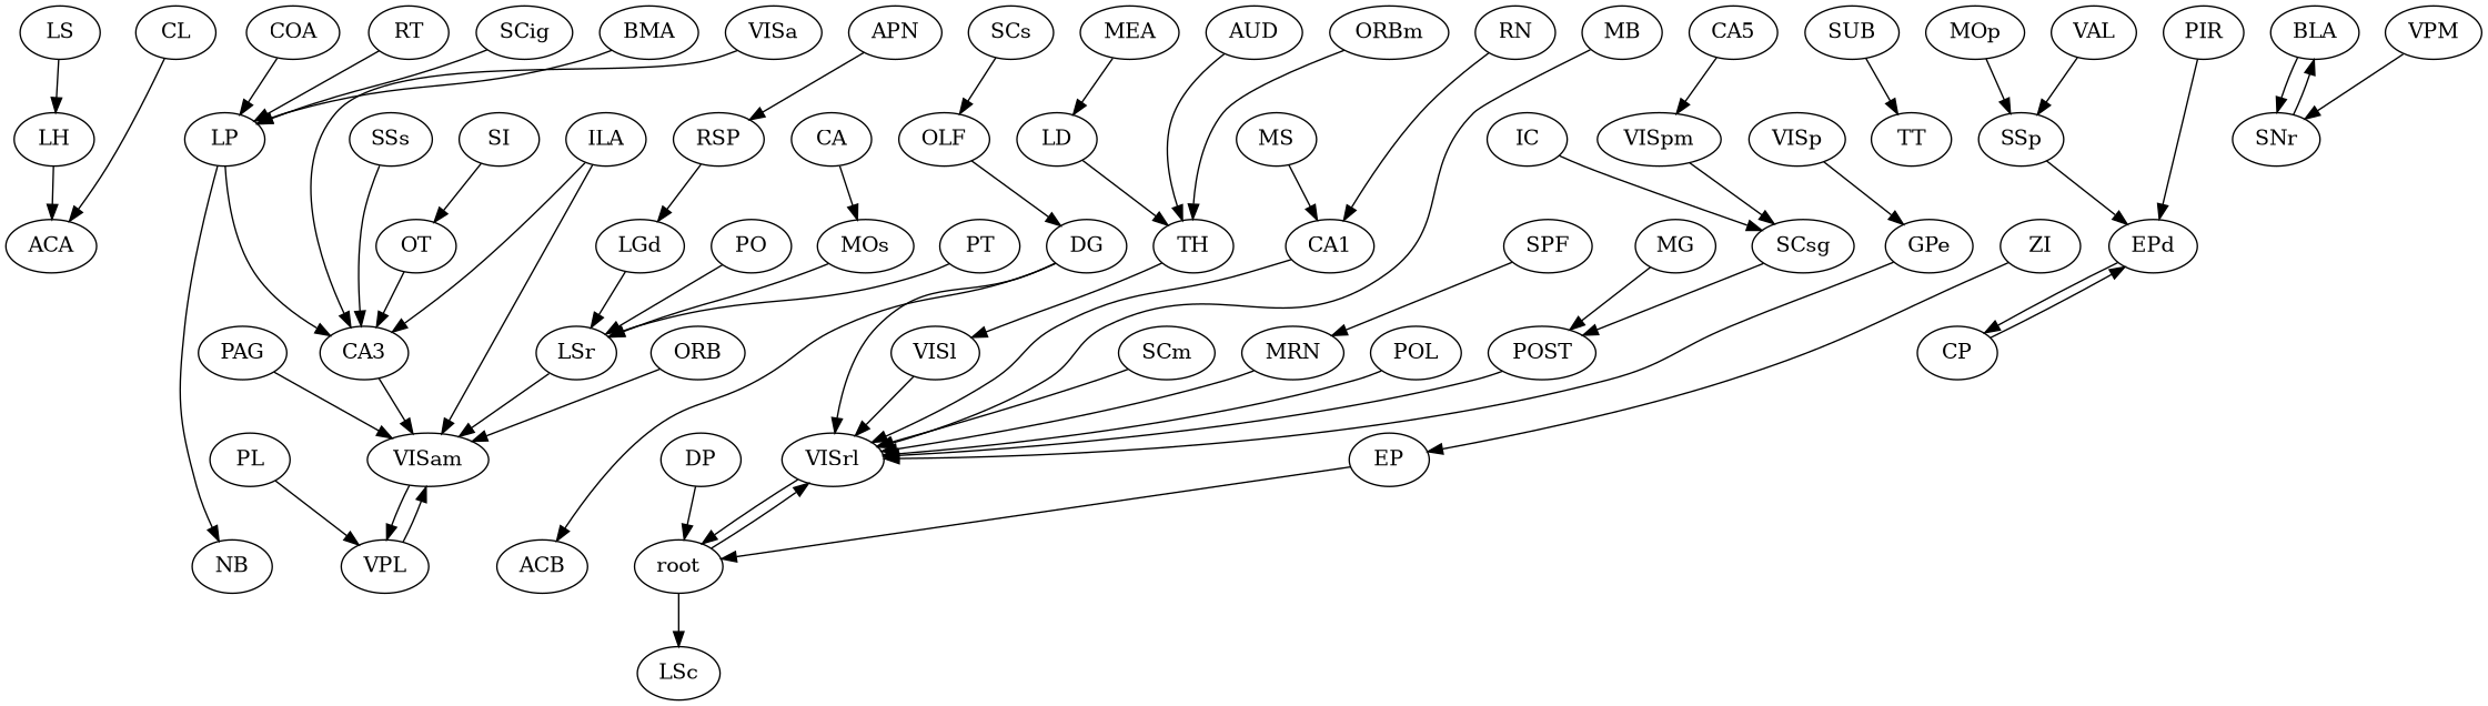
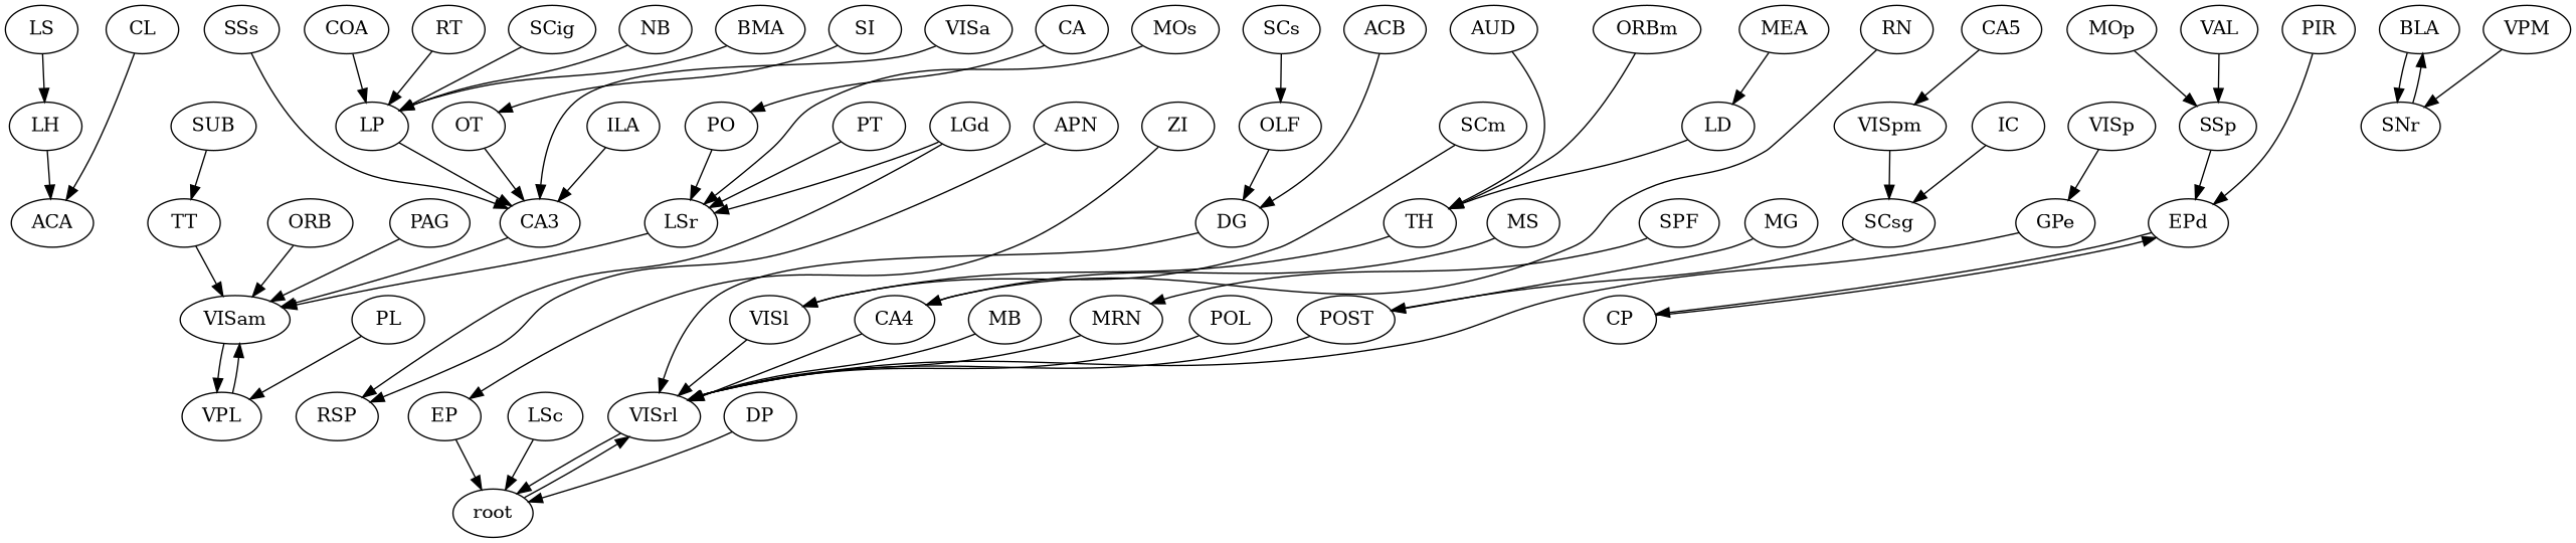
  strict digraph {
    node [region=thalamus]
    LS [region="basal ganglia"]
    LH
    ACA [region="non-visual cortex"]
    MOs [region="non-visual cortex"]
    LSr [region="basal ganglia"]
    VISam [region="visual cortex"]
    VISp [region="visual cortex"]
    GPe [region="basal ganglia"]
    VISrl [region="visual cortex"]
    CA3 [region=hippocampal]
    VPL
    SUB [region=hippocampal]
    TT [region=""]
    DG [region=hippocampal]
    root [region=""]
    MOp [region="non-visual cortex"]
    SSp [region="non-visual cortex"]
    EPd [region="cortical subplate"]
    PT
    LSc [region="basal ganglia"]
    CP [region="basal ganglia"]
    LGd
    PL [region="non-visual cortex"]
    VISl [region="visual cortex"]
    TH
-   CA1 [region=hippocampal]
+   CA1 [region=hippocampal label=CA4]
    ZI [region=midbrain]
    EP [region="cortical subplate"]
    MB [region=midbrain]
    SCm [region=midbrain]
    MRN [region=midbrain]
    RN [region=midbrain]
    SCs [region=midbrain]
    OLF [region="non-visual cortex"]
    MS [region="basal ganglia"]
    ORB [region="non-visual cortex"]
    PAG [region=midbrain]
    RSP [region="non-visual cortex"]
    BLA [region="cortical subplate"]
    SNr [region="basal ganglia"]
    VPM
    SSs [region="non-visual cortex"]
    RT
    LP
    LD
    MEA [region="cortical subplate"]
    ACB [region="basal ganglia"]
    SI [region="basal ganglia"]
    OT [region="basal ganglia"]
    POL
    APN [region=midbrain]
    VISpm [region="visual cortex"]
    SCsg [region=midbrain]
    POST [region=hippocampal]
    VISa [region="visual cortex"]
    MG
    SPF
    VAL
    IC [region=midbrain]
    PO
    n61 [label=CA5 region=hippocampal]
    SCig [region=midbrain]
    ILA [region="non-visual cortex"]
    DP [region="non-visual cortex"]
    CL
    NB [region=midbrain]
    BMA [region="cortical subplate"]
    COA [region="non-visual cortex"]
    CA [region=hippocampal]
    AUD [region="non-visual cortex"]
    PIR [region="non-visual cortex"]
    ORBm [region="non-visual cortex"]
    LS -> LH [weight=0.001128394257896728]
    LH -> ACA [weight=0.0011273034507393051]
    MOs -> LSr [weight=0.0004674152396133692]
    LSr -> VISam [weight=0.0004790856817292413]
    VISam -> VPL [weight=0.0007838900017466235]
    VISp -> GPe [weight=0.0008149780106956892]
    GPe -> VISrl [weight=0.0006186113006905553]
    VISrl -> root [weight=0.0006558113084112975]
    CA3 -> VISam [weight=0.0007002436005413937]
    VPL -> VISam [weight=0.0006646446718921663]
    SUB -> TT [weight=0.0008725631735361621]
-   ILA -> VISam [weight=0.0008492417449674578]
+   TT -> VISam [weight=0.0008492417449674578]
    DG -> VISrl [weight=0.0007154417982868603]
    root -> VISrl [weight=0.0006744862828743751]
    MOp -> SSp [weight=0.0015490071488285767]
    SSp -> EPd [weight=0.0032984756452701775]
    EPd -> CP [weight=0.0008169294587836108]
    PT -> LSr [weight=0.0006140340274065093]
-   root -> LSc [weight=0.0017047593415332734]
+   LSc -> root [weight=0.0017047593415332734]
    CP -> EPd [weight=0.001010637027814814]
    LGd -> LSr [weight=0.00047442355653770093]
    PL -> VPL [weight=0.0007836177401072636]
    VISl -> VISrl [weight=0.0005859818384409342]
    TH -> VISl [weight=0.0005370936672157466]
    CA1 -> VISrl [weight=0.0008378459336268538]
    ZI -> EP [weight=0.0008355058646741455]
    EP -> root [weight=0.0005667121579523455]
    MB -> VISrl [weight=0.0007908384283007284]
-   SCm -> VISrl [weight=0.0005659222615311939]
+   SCm -> VISl [weight=0.0005659222615311939]
    MRN -> VISrl [weight=0.0007376317617043361]
    RN -> CA1 [weight=0.0023487032795380712]
    SCs -> OLF [weight=0.0011159291841102376]
    OLF -> DG [weight=0.0007669090752418932]
    MS -> CA1 [weight=0.003132245905739586]
    ORB -> VISam [weight=0.0006629551090363144]
    PAG -> VISam [weight=0.0006830770820809128]
-   RSP -> LGd [weight=0.0020818658282622123]
+   LGd -> RSP [weight=0.0020818658282622123]
    BLA -> SNr [weight=0.0006797576838970687]
    SNr -> BLA [weight=0.000626925724452219]
    VPM -> SNr [weight=0.002514466419155504]
    SSs -> CA3 [weight=0.0006308894722380978]
    RT -> LP [weight=0.0007384295206558501]
    LP -> CA3 [weight=0.0008795096437216386]
    LD -> TH [weight=0.0006121835695946706]
    MEA -> LD [weight=0.0029933558883530036]
-   DG -> ACB [weight=0.0007353018458380301]
+   ACB -> DG [weight=0.0007353018458380301]
    SI -> OT [weight=0.00161098951882498]
    OT -> CA3 [weight=0.00093027001187419]
    POL -> VISrl [weight=0.0008155017256559409]
    APN -> RSP [weight=0.0009616670124063934]
    VISpm -> SCsg [weight=0.0007558562974321755]
    SCsg -> POST [weight=0.0003902284552933576]
    POST -> VISrl [weight=0.0004749842339526445]
    VISa -> CA3 [weight=0.0005205501451885944]
    MG -> POST [weight=0.0010784783333494048]
    SPF -> MRN [weight=0.0019616128222932983]
    VAL -> SSp [weight=0.0016351292149826336]
    IC -> SCsg [weight=0.0009630917203081083]
    PO -> LSr [weight=0.000499204626788705]
    n61 -> VISpm [weight=0.00024604702561738327]
    SCig -> LP [weight=0.0013597491101168906]
    ILA -> CA3 [weight=0.000676583216931066]
    DP -> root [weight=0.0010783331164786923]
    CL -> ACA [weight=0.0004886814782382859]
-   LP -> NB [weight=0.002291534003295666]
+   NB -> LP [weight=0.002291534003295666]
    BMA -> LP [weight=0.00045292672384086787]
    COA -> LP [weight=0.000557167042364695]
-   CA -> MOs [weight=0.0005040148451789297]
+   CA -> PO [weight=0.0005040148451789297]
    AUD -> TH [weight=0.0007123178699570928]
    PIR -> EPd [weight=0.0017914268716787175]
    ORBm -> TH [weight=0.0004532009315090946]
  }
